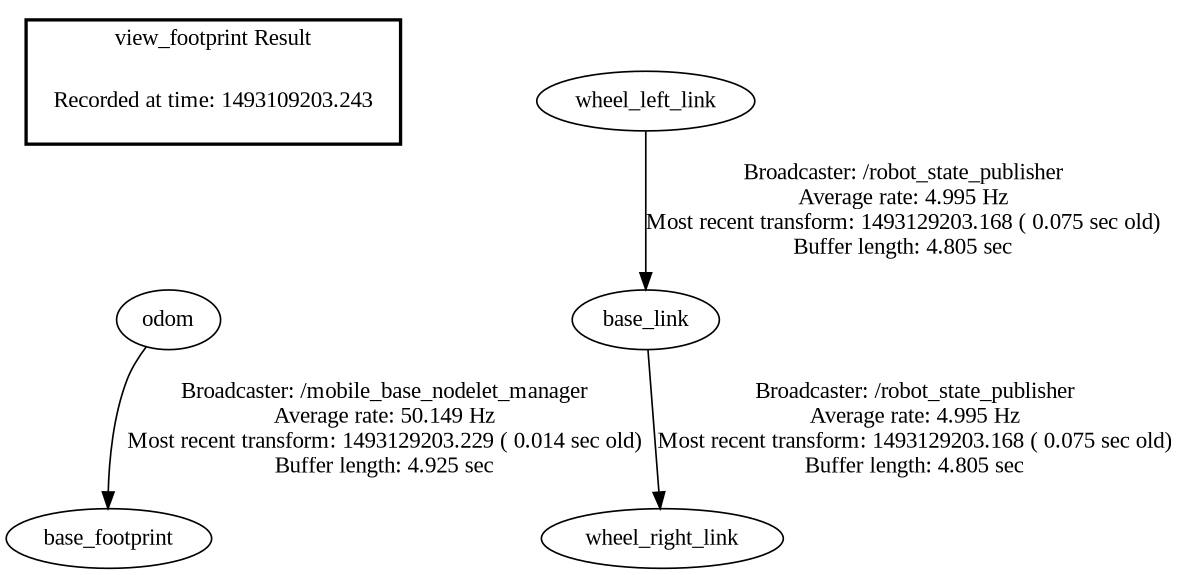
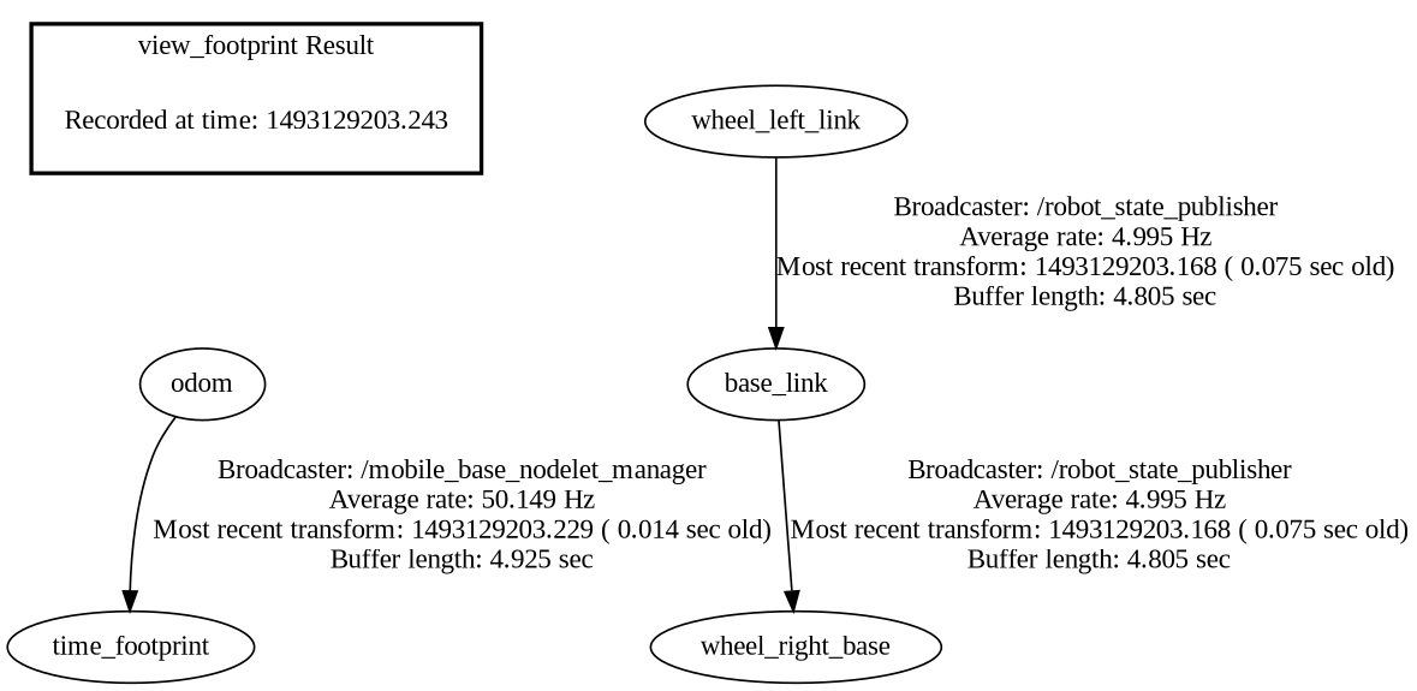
  digraph {
    fontname="Liberation Serif"
    node [fontname="Liberation Serif"]
    edge [fontname="Liberation Serif"]
-   "Recorded at time: 1493129203.243" [shape=plaintext label="Recorded at time: 1493109203.243"]
+   "Recorded at time: 1493129203.243" [shape=plaintext]
    odom
    base_link
-   base_footprint
-   wheel_right_link
+   base_footprint [label=time_footprint]
+   wheel_right_link [label=wheel_right_base]
    wheel_left_link
    subgraph cluster_1 {
      color=black
      label="view_footprint Result"
      style=bold
      "Recorded at time: 1493129203.243"
    }
    "Recorded at time: 1493129203.243" -> odom [style=invis]
    "Recorded at time: 1493129203.243" -> base_link [style=invis]
    odom -> base_footprint [label="Broadcaster: /mobile_base_nodelet_manager\nAverage rate: 50.149 Hz\nMost recent transform: 1493129203.229 ( 0.014 sec old)\nBuffer length: 4.925 sec\n"]
    base_link -> wheel_right_link [label="Broadcaster: /robot_state_publisher\nAverage rate: 4.995 Hz\nMost recent transform: 1493129203.168 ( 0.075 sec old)\nBuffer length: 4.805 sec\n"]
    wheel_left_link -> base_link [label="Broadcaster: /robot_state_publisher\nAverage rate: 4.995 Hz\nMost recent transform: 1493129203.168 ( 0.075 sec old)\nBuffer length: 4.805 sec\n"]
  }
